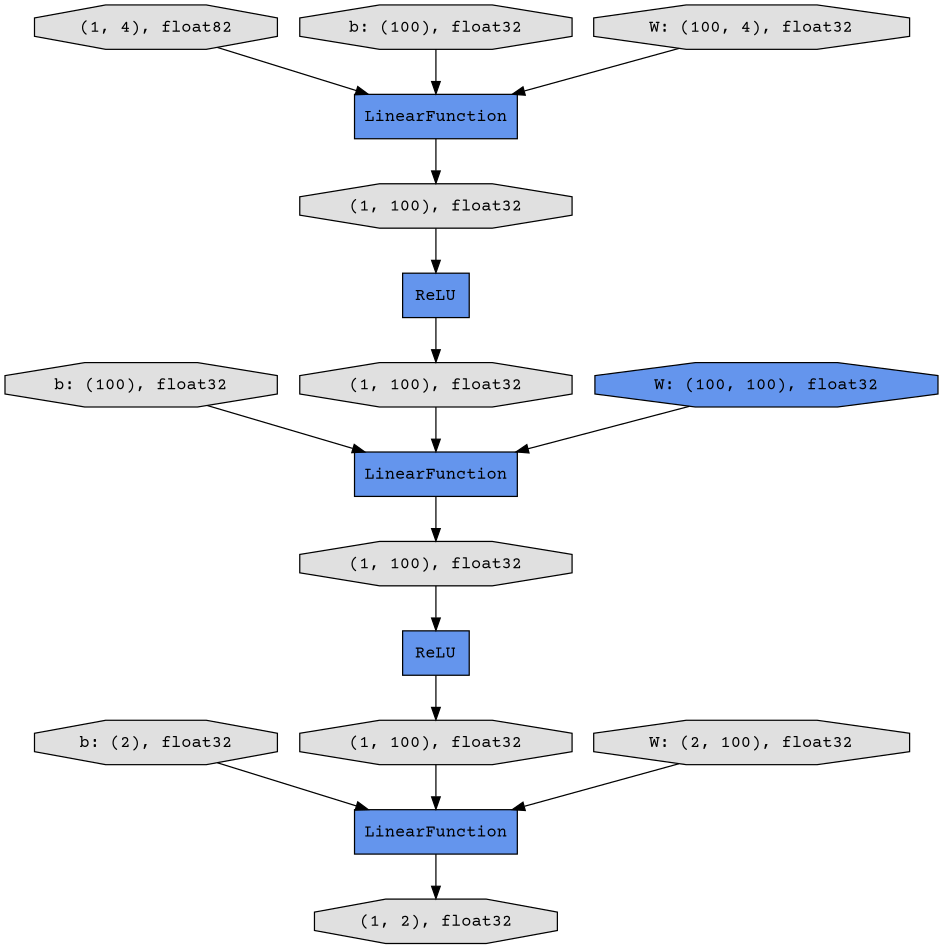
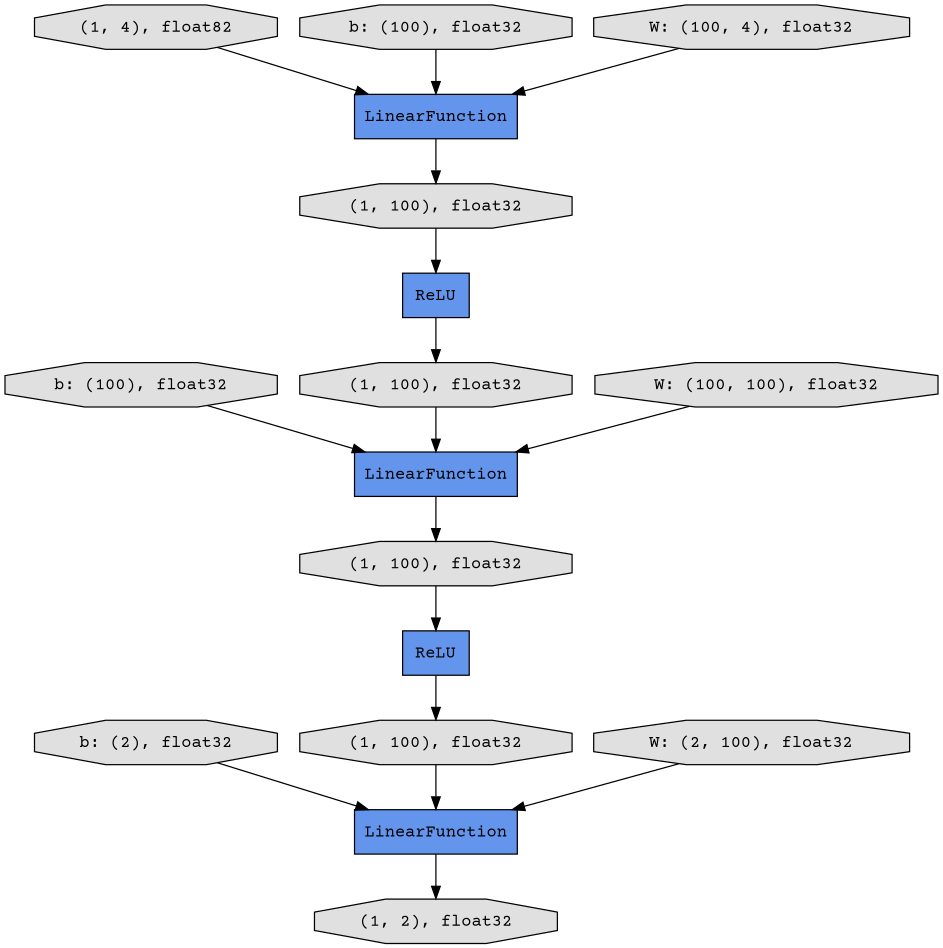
  digraph {
    fontname="Courier Prime"
    rankdir=TB
    node [fillcolor="#E0E0E0" fontname="Courier Prime" shape=octagon style=filled]
    edge [fontname="Courier Prime"]
    n1 [label="b: (2), float32"]
    n2 [fillcolor="#6495ED" label=LinearFunction shape=record]
    n3 [label="(1, 2), float32"]
    n4 [label="(1, 4), float82"]
    n5 [fillcolor="#6495ED" label=LinearFunction shape=record]
    n6 [label="(1, 100), float32"]
    n7 [label="b: (100), float32"]
    n8 [label="W: (100, 4), float32"]
    n9 [label="b: (100), float32"]
    n10 [fillcolor="#6495ED" label=LinearFunction shape=record]
    n11 [label="(1, 100), float32"]
    n12 [fillcolor="#6495ED" label=ReLU shape=record]
    n13 [label="(1, 100), float32"]
    n14 [fillcolor="#6495ED" label=ReLU shape=record]
    n15 [label="(1, 100), float32"]
-   n16 [fillcolor="#6495ED" label="W: (100, 100), float32"]
+   n16 [label="W: (100, 100), float32"]
    n17 [label="W: (2, 100), float32"]
    n1 -> n2
    n2 -> n3
    n4 -> n5
    n5 -> n6
    n6 -> n12
    n7 -> n5
    n8 -> n5
    n9 -> n10
    n10 -> n11
    n11 -> n14
    n12 -> n13
    n13 -> n10
    n14 -> n15
    n15 -> n2
    n16 -> n10
    n17 -> n2
  }
